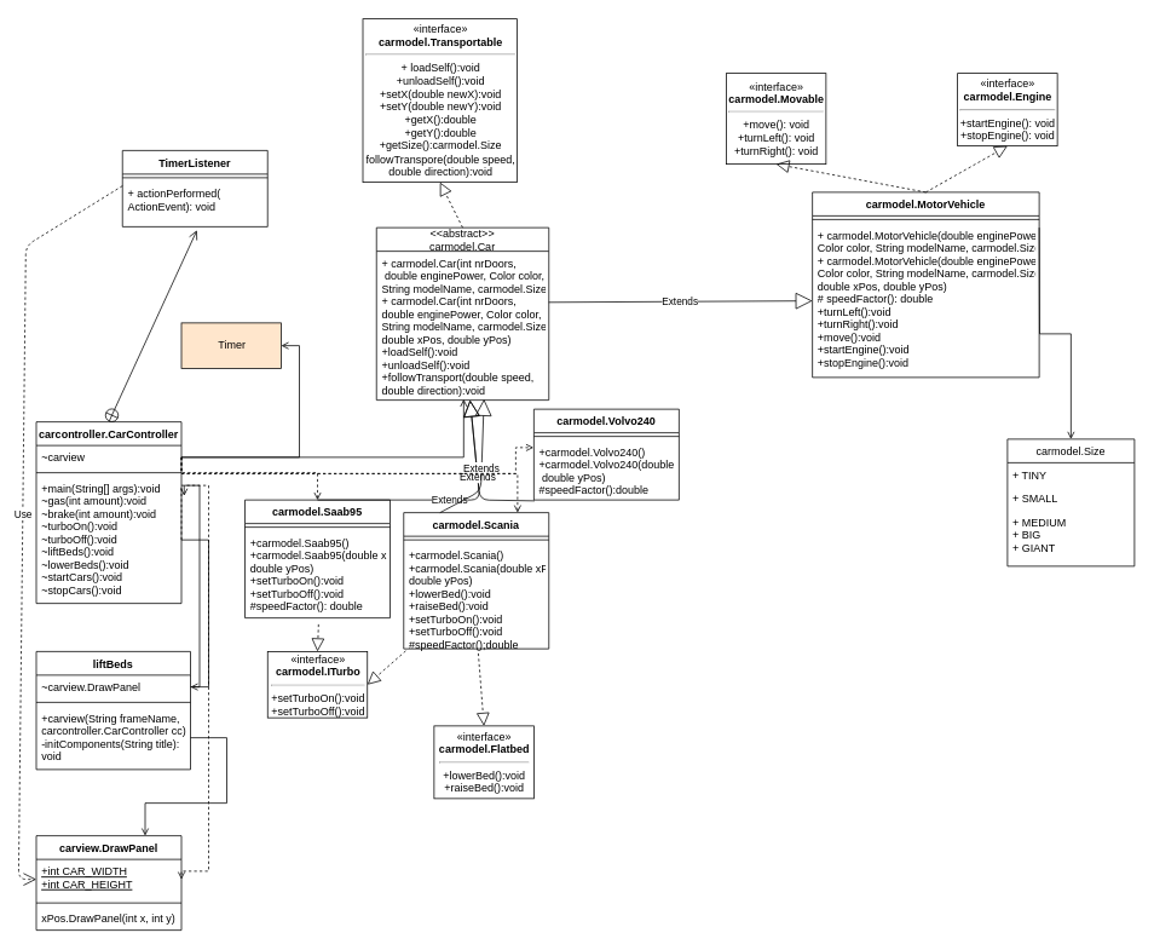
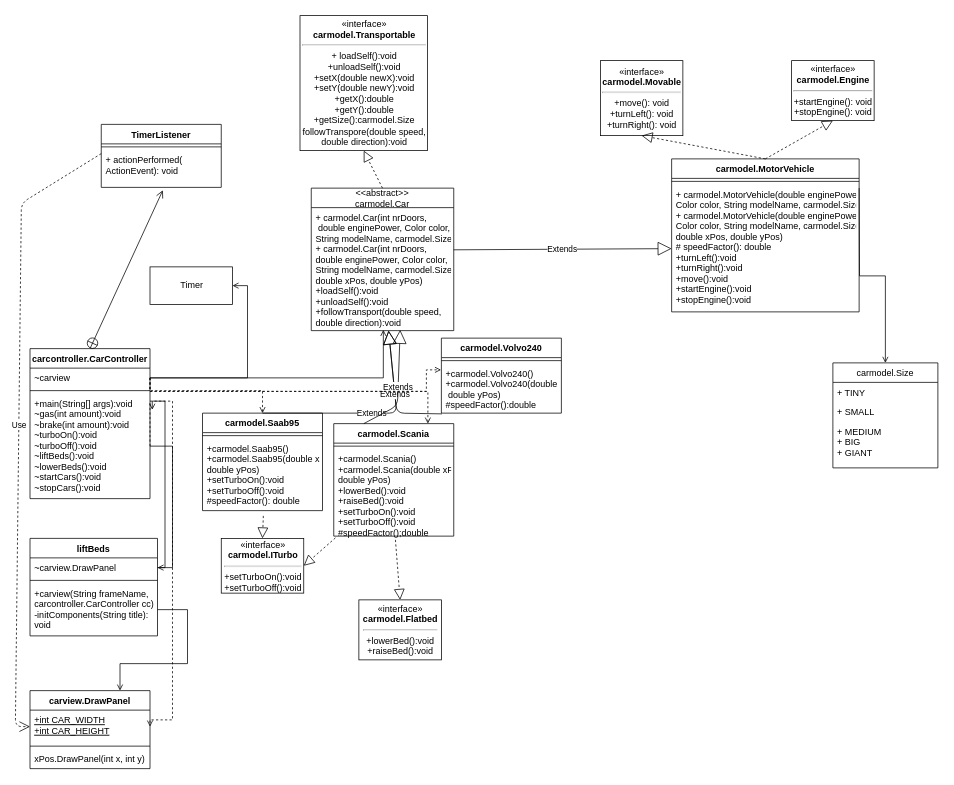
  <mxCell id="0" />
  <mxCell id="1" parent="0" />
  <mxCell id="2" value="&lt;&lt;abstract&gt;&gt;&#10;carmodel.Car" style="swimlane;fontStyle=0;childLayout=stackLayout;horizontal=1;startSize=26;fillColor=none;horizontalStack=0;resizeParent=1;resizeParentMax=0;resizeLast=0;collapsible=1;marginBottom=0;" parent="1" vertex="1"><mxGeometry x="414.5" y="250" width="190" height="190" as="geometry" /></mxCell>
  <mxCell id="3" value="+ carmodel.Car(int nrDoors,&#10; double enginePower, Color color, &#10;String modelName, carmodel.Size size)&#10;+ carmodel.Car(int nrDoors, &#10;double enginePower, Color color, &#10;String modelName, carmodel.Size size,&#10;double xPos, double yPos)&#10;+loadSelf():void&#10;+unloadSelf():void&#10;+followTransport(double speed,&#10;double direction):void" style="text;strokeColor=none;fillColor=none;align=left;verticalAlign=top;spacingLeft=4;spacingRight=4;overflow=hidden;rotatable=0;points=[[0,0.5],[1,0.5]];portConstraint=eastwest;" parent="2" vertex="1"><mxGeometry y="26" width="190" height="164" as="geometry" /></mxCell>
  <mxCell id="4" value="«interface»&lt;br&gt;&lt;b&gt;carmodel.Transportable&lt;br&gt;&lt;/b&gt;&lt;hr&gt;+ loadSelf():void&lt;br&gt;+unloadSelf():void&lt;br&gt;+setX(double newX):void&lt;br&gt;+setY(double newY):void&lt;br&gt;+getX():double&lt;br&gt;+getY():double&lt;br&gt;+getSize():carmodel.Size&lt;br&gt;followTranspore(double speed,&lt;br&gt;double direction):void" style="html=1;" parent="1" vertex="1"><mxGeometry x="399.5" y="20" width="170" height="180" as="geometry" /></mxCell>
  <mxCell id="5" value="«interface»&lt;br&gt;&lt;b&gt;carmodel.ITurbo&lt;br&gt;&lt;/b&gt;&lt;hr&gt;+setTurboOn():void&lt;br&gt;+setTurboOff():void" style="html=1;" parent="1" vertex="1"><mxGeometry x="294.5" y="717" width="110" height="73" as="geometry" /></mxCell>
  <mxCell id="6" value="«interface»&lt;br&gt;&lt;b&gt;carmodel.Flatbed&lt;br&gt;&lt;/b&gt;&lt;hr&gt;+lowerBed():void&lt;br&gt;+raiseBed():void" style="html=1;" parent="1" vertex="1"><mxGeometry x="478" y="799" width="110" height="80" as="geometry" /></mxCell>
  <mxCell id="7" value="«interface»&lt;br&gt;&lt;b&gt;carmodel.Engine&lt;br&gt;&lt;/b&gt;&lt;hr&gt;+startEngine(): void&lt;br&gt;+stopEngine(): void" style="html=1;" parent="1" vertex="1"><mxGeometry x="1055" y="80" width="110" height="80" as="geometry" /></mxCell>
  <mxCell id="8" value="«interface»&lt;br&gt;&lt;b&gt;carmodel.Movable&lt;br&gt;&lt;/b&gt;&lt;hr&gt;+move(): void&lt;br&gt;+turnLeft(): void&lt;br&gt;+turnRight(): void" style="html=1;" parent="1" vertex="1"><mxGeometry x="800" y="80" width="110" height="100" as="geometry" /></mxCell>
  <mxCell id="9" value="" style="endArrow=block;dashed=1;endFill=0;endSize=12;html=1;entryX=0.5;entryY=1;entryDx=0;entryDy=0;exitX=0.5;exitY=0;exitDx=0;exitDy=0;" parent="1" source="2" target="4" edge="1"><mxGeometry width="160" relative="1" as="geometry"><mxPoint x="569.5" y="220" as="sourcePoint" /><mxPoint x="419.5" y="433" as="targetPoint" /></mxGeometry></mxCell>
  <mxCell id="10" value="carmodel.MotorVehicle" style="swimlane;fontStyle=1;align=center;verticalAlign=top;childLayout=stackLayout;horizontal=1;startSize=26;horizontalStack=0;resizeParent=1;resizeParentMax=0;resizeLast=0;collapsible=1;marginBottom=0;" parent="1" vertex="1"><mxGeometry x="895" y="211" width="250" height="204" as="geometry" /></mxCell>
  <mxCell id="11" value="" style="line;strokeWidth=1;fillColor=none;align=left;verticalAlign=middle;spacingTop=-1;spacingLeft=3;spacingRight=3;rotatable=0;labelPosition=right;points=[];portConstraint=eastwest;" parent="10" vertex="1"><mxGeometry y="26" width="250" height="8" as="geometry" /></mxCell>
  <mxCell id="12" value="+ carmodel.MotorVehicle(double enginePower,&#10;Color color, String modelName, carmodel.Size size)&#10;+ carmodel.MotorVehicle(double enginePower,&#10;Color color, String modelName, carmodel.Size size,&#10;double xPos, double yPos)&#10;# speedFactor(): double&#10;+turnLeft():void&#10;+turnRight():void&#10;+move():void&#10;+startEngine():void&#10;+stopEngine():void" style="text;strokeColor=none;fillColor=none;align=left;verticalAlign=top;spacingLeft=4;spacingRight=4;overflow=hidden;rotatable=0;points=[[0,0.5],[1,0.5]];portConstraint=eastwest;" parent="10" vertex="1"><mxGeometry y="34" width="250" height="170" as="geometry" /></mxCell>
  <mxCell id="13" value="" style="endArrow=block;dashed=1;endFill=0;endSize=12;html=1;exitX=0.5;exitY=0;exitDx=0;exitDy=0;strokeColor=#000000;entryX=0.5;entryY=1;entryDx=0;entryDy=0;" parent="1" source="10" target="7" edge="1"><mxGeometry width="160" relative="1" as="geometry"><mxPoint x="475" y="490" as="sourcePoint" /><mxPoint x="1095" y="280" as="targetPoint" /></mxGeometry></mxCell>
  <mxCell id="14" value="Extends" style="endArrow=block;endSize=16;endFill=0;html=1;exitX=0.999;exitY=0.343;exitDx=0;exitDy=0;exitPerimeter=0;" parent="1" source="3" target="12" edge="1"><mxGeometry width="160" relative="1" as="geometry"><mxPoint x="820" y="358" as="sourcePoint" /><mxPoint x="795" y="590" as="targetPoint" /></mxGeometry></mxCell>
  <mxCell id="15" value="carmodel.Saab95" style="swimlane;fontStyle=1;align=center;verticalAlign=top;childLayout=stackLayout;horizontal=1;startSize=26;horizontalStack=0;resizeParent=1;resizeParentMax=0;resizeLast=0;collapsible=1;marginBottom=0;" parent="1" vertex="1"><mxGeometry x="269.5" y="550" width="160" height="130" as="geometry" /></mxCell>
  <mxCell id="16" value="" style="line;strokeWidth=1;fillColor=none;align=left;verticalAlign=middle;spacingTop=-1;spacingLeft=3;spacingRight=3;rotatable=0;labelPosition=right;points=[];portConstraint=eastwest;" parent="15" vertex="1"><mxGeometry y="26" width="160" height="8" as="geometry" /></mxCell>
  <mxCell id="17" value="+carmodel.Saab95()&#10;+carmodel.Saab95(double xPos, &#10;double yPos)&#10;+setTurboOn():void&#10;+setTurboOff():void&#10;#speedFactor(): double" style="text;strokeColor=none;fillColor=none;align=left;verticalAlign=top;spacingLeft=4;spacingRight=4;overflow=hidden;rotatable=0;points=[[0,0.5],[1,0.5]];portConstraint=eastwest;" parent="15" vertex="1"><mxGeometry y="34" width="160" height="96" as="geometry" /></mxCell>
  <mxCell id="18" value="" style="endArrow=block;dashed=1;endFill=0;endSize=12;html=1;exitX=0.5;exitY=0;exitDx=0;exitDy=0;entryX=0.5;entryY=1;entryDx=0;entryDy=0;" parent="1" source="10" target="8" edge="1"><mxGeometry width="160" relative="1" as="geometry"><mxPoint x="475" y="600" as="sourcePoint" /><mxPoint x="975" y="240" as="targetPoint" /></mxGeometry></mxCell>
  <mxCell id="19" value="Extends" style="endArrow=block;endSize=16;endFill=0;html=1;exitX=0.5;exitY=0;exitDx=0;exitDy=0;" parent="1" source="15" target="3" edge="1"><mxGeometry width="160" relative="1" as="geometry"><mxPoint x="389.5" y="450" as="sourcePoint" /><mxPoint x="528.5" y="420" as="targetPoint" /><Array as="points"><mxPoint x="528.5" y="550" /></Array></mxGeometry></mxCell>
  <mxCell id="20" value="carmodel.Volvo240" style="swimlane;fontStyle=1;align=center;verticalAlign=top;childLayout=stackLayout;horizontal=1;startSize=26;horizontalStack=0;resizeParent=1;resizeParentMax=0;resizeLast=0;collapsible=1;marginBottom=0;" parent="1" vertex="1"><mxGeometry x="588" y="450" width="160" height="100" as="geometry" /></mxCell>
  <mxCell id="21" value="" style="line;strokeWidth=1;fillColor=none;align=left;verticalAlign=middle;spacingTop=-1;spacingLeft=3;spacingRight=3;rotatable=0;labelPosition=right;points=[];portConstraint=eastwest;" parent="20" vertex="1"><mxGeometry y="26" width="160" height="8" as="geometry" /></mxCell>
  <mxCell id="22" value="+carmodel.Volvo240()&#10;+carmodel.Volvo240(double xPos,&#10; double yPos)&#10;#speedFactor():double" style="text;strokeColor=none;fillColor=none;align=left;verticalAlign=top;spacingLeft=4;spacingRight=4;overflow=hidden;rotatable=0;points=[[0,0.5],[1,0.5]];portConstraint=eastwest;" parent="20" vertex="1"><mxGeometry y="34" width="160" height="66" as="geometry" /></mxCell>
  <mxCell id="23" value="carmodel.Scania" style="swimlane;fontStyle=1;align=center;verticalAlign=top;childLayout=stackLayout;horizontal=1;startSize=26;horizontalStack=0;resizeParent=1;resizeParentMax=0;resizeLast=0;collapsible=1;marginBottom=0;" parent="1" vertex="1"><mxGeometry x="444.5" y="564" width="160" height="150" as="geometry" /></mxCell>
  <mxCell id="24" value="" style="line;strokeWidth=1;fillColor=none;align=left;verticalAlign=middle;spacingTop=-1;spacingLeft=3;spacingRight=3;rotatable=0;labelPosition=right;points=[];portConstraint=eastwest;" parent="23" vertex="1"><mxGeometry y="26" width="160" height="8" as="geometry" /></mxCell>
  <mxCell id="25" value="+carmodel.Scania()&#10;+carmodel.Scania(double xPos, &#10;double yPos)&#10;+lowerBed():void&#10;+raiseBed():void&#10;+setTurboOn():void&#10;+setTurboOff():void&#10;#speedFactor();double" style="text;strokeColor=none;fillColor=none;align=left;verticalAlign=top;spacingLeft=4;spacingRight=4;overflow=hidden;rotatable=0;points=[[0,0.5],[1,0.5]];portConstraint=eastwest;" parent="23" vertex="1"><mxGeometry y="34" width="160" height="116" as="geometry" /></mxCell>
  <mxCell id="26" value="Extends" style="endArrow=block;endSize=16;endFill=0;html=1;exitX=0.005;exitY=1.015;exitDx=0;exitDy=0;exitPerimeter=0;" parent="1" target="3" edge="1" source="22"><mxGeometry width="160" relative="1" as="geometry"><mxPoint x="669.5" y="549" as="sourcePoint" /><mxPoint x="509.5" y="440" as="targetPoint" /><Array as="points"><mxPoint x="528.5" y="550" /></Array></mxGeometry></mxCell>
  <mxCell id="27" value="Extends" style="endArrow=block;endSize=16;endFill=0;html=1;exitX=0.25;exitY=0;exitDx=0;exitDy=0;entryX=0.624;entryY=0.994;entryDx=0;entryDy=0;entryPerimeter=0;" parent="1" source="23" target="3" edge="1"><mxGeometry width="160" relative="1" as="geometry"><mxPoint x="259.5" y="660" as="sourcePoint" /><mxPoint x="529.5" y="413" as="targetPoint" /><Array as="points"><mxPoint x="529.5" y="540" /></Array></mxGeometry></mxCell>
  <mxCell id="28" value="" style="endArrow=block;dashed=1;endFill=0;endSize=12;html=1;exitX=0.507;exitY=1.073;exitDx=0;exitDy=0;exitPerimeter=0;entryX=0.5;entryY=0;entryDx=0;entryDy=0;" parent="1" source="17" target="5" edge="1"><mxGeometry width="160" relative="1" as="geometry"><mxPoint x="259.5" y="660" as="sourcePoint" /><mxPoint x="400" y="700" as="targetPoint" /></mxGeometry></mxCell>
  <mxCell id="29" value="" style="endArrow=block;dashed=1;endFill=0;endSize=12;html=1;exitX=0.014;exitY=1.02;exitDx=0;exitDy=0;exitPerimeter=0;entryX=1;entryY=0.5;entryDx=0;entryDy=0;" parent="1" source="25" edge="1" target="5"><mxGeometry width="160" relative="1" as="geometry"><mxPoint x="259.5" y="840" as="sourcePoint" /><mxPoint x="460" y="760" as="targetPoint" /></mxGeometry></mxCell>
  <mxCell id="30" value="" style="endArrow=block;dashed=1;endFill=0;endSize=12;html=1;exitX=0.514;exitY=1.043;exitDx=0;exitDy=0;exitPerimeter=0;entryX=0.5;entryY=0;entryDx=0;entryDy=0;" parent="1" source="25" edge="1" target="6"><mxGeometry width="160" relative="1" as="geometry"><mxPoint x="223" y="707" as="sourcePoint" /><mxPoint x="600" y="760" as="targetPoint" /></mxGeometry></mxCell>
  <mxCell id="31" value="carmodel.Size" style="swimlane;fontStyle=0;childLayout=stackLayout;horizontal=1;startSize=26;fillColor=none;horizontalStack=0;resizeParent=1;resizeParentMax=0;resizeLast=0;collapsible=1;marginBottom=0;" parent="1" vertex="1"><mxGeometry x="1110" y="483" width="140" height="140" as="geometry" /></mxCell>
  <mxCell id="32" value="+ TINY" style="text;strokeColor=none;fillColor=none;align=left;verticalAlign=top;spacingLeft=4;spacingRight=4;overflow=hidden;rotatable=0;points=[[0,0.5],[1,0.5]];portConstraint=eastwest;" parent="31" vertex="1"><mxGeometry y="26" width="140" height="26" as="geometry" /></mxCell>
  <mxCell id="33" value="+ SMALL" style="text;strokeColor=none;fillColor=none;align=left;verticalAlign=top;spacingLeft=4;spacingRight=4;overflow=hidden;rotatable=0;points=[[0,0.5],[1,0.5]];portConstraint=eastwest;" parent="31" vertex="1"><mxGeometry y="52" width="140" height="26" as="geometry" /></mxCell>
  <mxCell id="34" value="+ MEDIUM&#10;+ BIG&#10;+ GIANT" style="text;strokeColor=none;fillColor=none;align=left;verticalAlign=top;spacingLeft=4;spacingRight=4;overflow=hidden;rotatable=0;points=[[0,0.5],[1,0.5]];portConstraint=eastwest;" parent="31" vertex="1"><mxGeometry y="78" width="140" height="62" as="geometry" /></mxCell>
  <mxCell id="35" style="edgeStyle=orthogonalEdgeStyle;rounded=0;orthogonalLoop=1;jettySize=auto;html=1;exitX=1;exitY=0.5;exitDx=0;exitDy=0;entryX=0.5;entryY=0;entryDx=0;entryDy=0;endArrow=open;endFill=0;" parent="1" target="31" edge="1"><mxGeometry relative="1" as="geometry"><mxPoint x="1145" y="250" as="sourcePoint" /></mxGeometry></mxCell>
- <mxCell id="36" value="Timer" style="html=1;fillColor=#ffe6cc;" parent="1" vertex="1"><mxGeometry x="199.5" y="355" width="110" height="50" as="geometry" /></mxCell>
+ <mxCell id="36" value="Timer" style="html=1;" parent="1" vertex="1"><mxGeometry x="199.5" y="355" width="110" height="50" as="geometry" /></mxCell>
  <mxCell id="37" value="liftBeds" style="swimlane;fontStyle=1;align=center;verticalAlign=top;childLayout=stackLayout;horizontal=1;startSize=26;horizontalStack=0;resizeParent=1;resizeParentMax=0;resizeLast=0;collapsible=1;marginBottom=0;" parent="1" vertex="1"><mxGeometry x="39.5" y="717" width="170" height="130" as="geometry" /></mxCell>
  <mxCell id="38" value="~carview.DrawPanel" style="text;strokeColor=none;fillColor=none;align=left;verticalAlign=top;spacingLeft=4;spacingRight=4;overflow=hidden;rotatable=0;points=[[0,0.5],[1,0.5]];portConstraint=eastwest;" parent="37" vertex="1"><mxGeometry y="26" width="170" height="26" as="geometry" /></mxCell>
  <mxCell id="39" value="" style="line;strokeWidth=1;fillColor=none;align=left;verticalAlign=middle;spacingTop=-1;spacingLeft=3;spacingRight=3;rotatable=0;labelPosition=right;points=[];portConstraint=eastwest;" parent="37" vertex="1"><mxGeometry y="52" width="170" height="8" as="geometry" /></mxCell>
  <mxCell id="40" value="+carview(String frameName,&#10;carcontroller.CarController cc)&#10;-initComponents(String title):&#10;void" style="text;strokeColor=none;fillColor=none;align=left;verticalAlign=top;spacingLeft=4;spacingRight=4;overflow=hidden;rotatable=0;points=[[0,0.5],[1,0.5]];portConstraint=eastwest;" parent="37" vertex="1"><mxGeometry y="60" width="170" height="70" as="geometry" /></mxCell>
  <mxCell id="41" value="carcontroller.CarController" style="swimlane;fontStyle=1;align=center;verticalAlign=top;childLayout=stackLayout;horizontal=1;startSize=26;horizontalStack=0;resizeParent=1;resizeParentMax=0;resizeLast=0;collapsible=1;marginBottom=0;" parent="1" vertex="1"><mxGeometry x="39.5" y="464" width="160" height="200" as="geometry"><mxRectangle x="30" y="404" width="110" height="26" as="alternateBounds" /></mxGeometry></mxCell>
  <mxCell id="42" value="~carview" style="text;strokeColor=none;fillColor=none;align=left;verticalAlign=top;spacingLeft=4;spacingRight=4;overflow=hidden;rotatable=0;points=[[0,0.5],[1,0.5]];portConstraint=eastwest;" parent="41" vertex="1"><mxGeometry y="26" width="160" height="26" as="geometry" /></mxCell>
  <mxCell id="43" value="" style="line;strokeWidth=1;fillColor=none;align=left;verticalAlign=middle;spacingTop=-1;spacingLeft=3;spacingRight=3;rotatable=0;labelPosition=right;points=[];portConstraint=eastwest;" parent="41" vertex="1"><mxGeometry y="52" width="160" height="8" as="geometry" /></mxCell>
  <mxCell id="44" value="+main(String[] args):void&#10;~gas(int amount):void&#10;~brake(int amount):void&#10;~turboOn():void&#10;~turboOff():void&#10;~liftBeds():void&#10;~lowerBeds():void&#10;~startCars():void&#10;~stopCars():void" style="text;strokeColor=none;fillColor=none;align=left;verticalAlign=top;spacingLeft=4;spacingRight=4;overflow=hidden;rotatable=0;points=[[0,0.5],[1,0.5]];portConstraint=eastwest;" parent="41" vertex="1"><mxGeometry y="60" width="160" height="140" as="geometry" /></mxCell>
  <mxCell id="45" style="edgeStyle=orthogonalEdgeStyle;rounded=0;orthogonalLoop=1;jettySize=auto;html=1;exitX=1;exitY=0.5;exitDx=0;exitDy=0;entryX=0.506;entryY=0.994;entryDx=0;entryDy=0;endArrow=open;endFill=0;entryPerimeter=0;" parent="1" source="42" target="3" edge="1"><mxGeometry relative="1" as="geometry"><mxPoint x="459.5" y="374" as="targetPoint" /></mxGeometry></mxCell>
  <mxCell id="46" style="edgeStyle=orthogonalEdgeStyle;rounded=0;orthogonalLoop=1;jettySize=auto;html=1;exitX=1;exitY=0.5;exitDx=0;exitDy=0;endArrow=open;endFill=0;entryX=1;entryY=0.5;entryDx=0;entryDy=0;" parent="1" source="44" target="38" edge="1"><mxGeometry relative="1" as="geometry"><mxPoint x="259.5" y="690" as="targetPoint" /></mxGeometry></mxCell>
  <mxCell id="47" style="edgeStyle=orthogonalEdgeStyle;rounded=0;orthogonalLoop=1;jettySize=auto;html=1;exitX=1;exitY=0.5;exitDx=0;exitDy=0;entryX=1;entryY=0.5;entryDx=0;entryDy=0;endArrow=open;endFill=0;" parent="1" source="42" target="36" edge="1"><mxGeometry relative="1" as="geometry" /></mxCell>
  <mxCell id="48" style="edgeStyle=orthogonalEdgeStyle;rounded=0;orthogonalLoop=1;jettySize=auto;html=1;exitX=1;exitY=0.5;exitDx=0;exitDy=0;endArrow=open;endFill=0;dashed=1;" parent="1" source="42" target="15" edge="1"><mxGeometry relative="1" as="geometry"><Array as="points"><mxPoint x="199.5" y="520" /><mxPoint x="349.5" y="520" /></Array></mxGeometry></mxCell>
  <mxCell id="49" style="edgeStyle=orthogonalEdgeStyle;rounded=0;orthogonalLoop=1;jettySize=auto;html=1;exitX=1;exitY=0.5;exitDx=0;exitDy=0;dashed=1;endArrow=open;endFill=0;" parent="1" source="42" edge="1"><mxGeometry relative="1" as="geometry"><Array as="points"><mxPoint x="200" y="521" /><mxPoint x="570" y="521" /><mxPoint x="570" y="564" /></Array><mxPoint x="570" y="564" as="targetPoint" /></mxGeometry></mxCell>
  <mxCell id="50" style="edgeStyle=orthogonalEdgeStyle;rounded=0;orthogonalLoop=1;jettySize=auto;html=1;exitX=1;exitY=0.5;exitDx=0;exitDy=0;dashed=1;endArrow=open;endFill=0;entryX=-0.003;entryY=0.126;entryDx=0;entryDy=0;entryPerimeter=0;" parent="1" source="42" target="22" edge="1"><mxGeometry relative="1" as="geometry"><Array as="points"><mxPoint x="199" y="521" /><mxPoint x="568" y="521" /><mxPoint x="568" y="492" /></Array></mxGeometry></mxCell>
  <mxCell id="51" style="edgeStyle=orthogonalEdgeStyle;rounded=0;orthogonalLoop=1;jettySize=auto;html=1;exitX=1;exitY=0.5;exitDx=0;exitDy=0;entryX=1.019;entryY=0.154;entryDx=0;entryDy=0;entryPerimeter=0;endArrow=open;endFill=0;" parent="1" source="38" target="44" edge="1"><mxGeometry relative="1" as="geometry"><Array as="points"><mxPoint x="219.5" y="756" /><mxPoint x="219.5" y="534" /><mxPoint x="202.5" y="534" /></Array></mxGeometry></mxCell>
  <mxCell id="52" value="carview.DrawPanel" style="swimlane;fontStyle=1;align=center;verticalAlign=top;childLayout=stackLayout;horizontal=1;startSize=26;horizontalStack=0;resizeParent=1;resizeParentMax=0;resizeLast=0;collapsible=1;marginBottom=0;" parent="1" vertex="1"><mxGeometry x="39.5" y="920" width="160" height="104" as="geometry" /></mxCell>
  <mxCell id="53" value="+int CAR_WIDTH&#10;+int CAR_HEIGHT" style="text;strokeColor=none;fillColor=none;align=left;verticalAlign=top;spacingLeft=4;spacingRight=4;overflow=hidden;rotatable=0;points=[[0,0.5],[1,0.5]];portConstraint=eastwest;fontStyle=4" parent="52" vertex="1"><mxGeometry y="26" width="160" height="44" as="geometry" /></mxCell>
  <mxCell id="54" value="" style="line;strokeWidth=1;fillColor=none;align=left;verticalAlign=middle;spacingTop=-1;spacingLeft=3;spacingRight=3;rotatable=0;labelPosition=right;points=[];portConstraint=eastwest;" parent="52" vertex="1"><mxGeometry y="70" width="160" height="8" as="geometry" /></mxCell>
  <mxCell id="55" value="xPos.DrawPanel(int x, int y)&#10;" style="text;strokeColor=none;fillColor=none;align=left;verticalAlign=top;spacingLeft=4;spacingRight=4;overflow=hidden;rotatable=0;points=[[0,0.5],[1,0.5]];portConstraint=eastwest;" parent="52" vertex="1"><mxGeometry y="78" width="160" height="26" as="geometry" /></mxCell>
  <mxCell id="56" style="edgeStyle=orthogonalEdgeStyle;rounded=0;orthogonalLoop=1;jettySize=auto;html=1;exitX=1;exitY=0.5;exitDx=0;exitDy=0;entryX=0.75;entryY=0;entryDx=0;entryDy=0;endArrow=open;endFill=0;" parent="1" source="40" target="52" edge="1"><mxGeometry relative="1" as="geometry"><Array as="points"><mxPoint x="249.5" y="812" /><mxPoint x="249.5" y="884" /><mxPoint x="159.5" y="884" /></Array></mxGeometry></mxCell>
  <mxCell id="57" style="edgeStyle=orthogonalEdgeStyle;rounded=0;orthogonalLoop=1;jettySize=auto;html=1;exitX=1;exitY=0.5;exitDx=0;exitDy=0;entryX=1;entryY=0.5;entryDx=0;entryDy=0;endArrow=open;endFill=0;dashed=1;" parent="1" source="44" target="53" edge="1"><mxGeometry relative="1" as="geometry"><Array as="points"><mxPoint x="199.5" y="534" /><mxPoint x="229.5" y="534" /><mxPoint x="229.5" y="959" /></Array></mxGeometry></mxCell>
  <mxCell id="58" value="TimerListener" style="swimlane;fontStyle=1;align=center;verticalAlign=top;childLayout=stackLayout;horizontal=1;startSize=26;horizontalStack=0;resizeParent=1;resizeParentMax=0;resizeLast=0;collapsible=1;marginBottom=0;" parent="1" vertex="1"><mxGeometry x="134.5" y="165" width="160" height="84" as="geometry" /></mxCell>
  <mxCell id="59" value="" style="line;strokeWidth=1;fillColor=none;align=left;verticalAlign=middle;spacingTop=-1;spacingLeft=3;spacingRight=3;rotatable=0;labelPosition=right;points=[];portConstraint=eastwest;" parent="58" vertex="1"><mxGeometry y="26" width="160" height="8" as="geometry" /></mxCell>
  <mxCell id="60" value="+ actionPerformed(&#10;ActionEvent): void " style="text;strokeColor=none;fillColor=none;align=left;verticalAlign=top;spacingLeft=4;spacingRight=4;overflow=hidden;rotatable=0;points=[[0,0.5],[1,0.5]];portConstraint=eastwest;" parent="58" vertex="1"><mxGeometry y="34" width="160" height="50" as="geometry" /></mxCell>
  <mxCell id="61" value="" style="endArrow=open;startArrow=circlePlus;endFill=0;startFill=0;endSize=8;html=1;exitX=0.5;exitY=0;exitDx=0;exitDy=0;entryX=0.513;entryY=1.077;entryDx=0;entryDy=0;entryPerimeter=0;" parent="1" source="41" target="60" edge="1"><mxGeometry width="160" relative="1" as="geometry"><mxPoint x="259.5" y="400" as="sourcePoint" /><mxPoint x="299.5" y="390" as="targetPoint" /></mxGeometry></mxCell>
  <mxCell id="62" value="Use" style="endArrow=open;endSize=12;dashed=1;html=1;exitX=0;exitY=0.5;exitDx=0;exitDy=0;entryX=0;entryY=0.5;entryDx=0;entryDy=0;" parent="1" target="53" edge="1"><mxGeometry width="160" relative="1" as="geometry"><mxPoint x="134.5" y="204" as="sourcePoint" /><mxPoint x="199.5" y="960" as="targetPoint" /><Array as="points"><mxPoint x="28" y="270" /><mxPoint x="20" y="968" /></Array></mxGeometry></mxCell>
